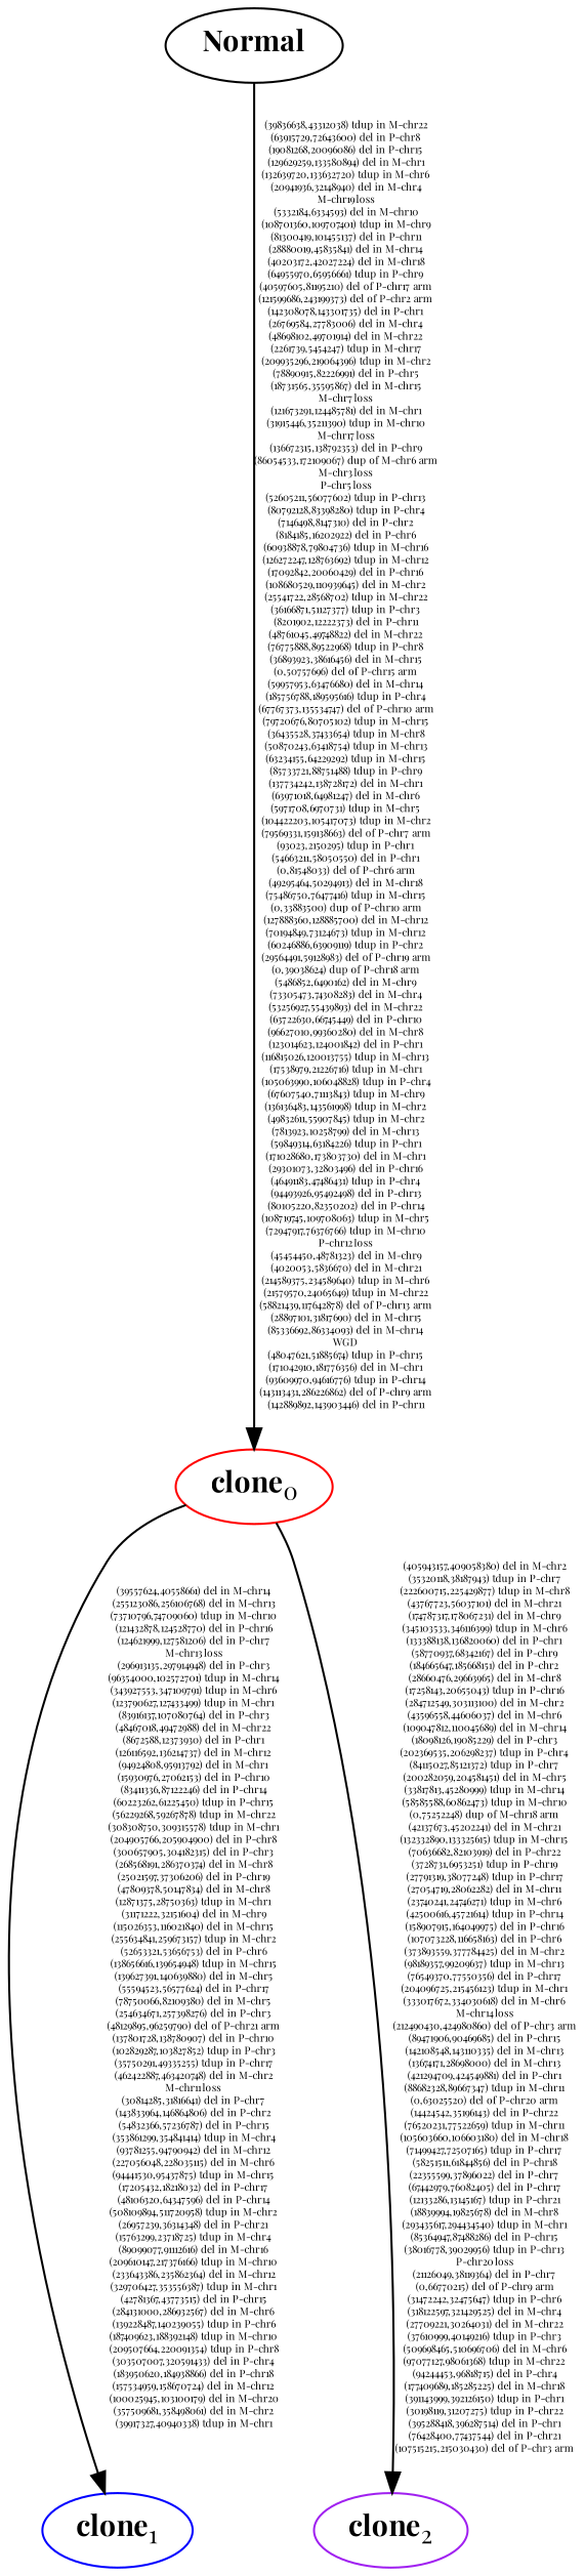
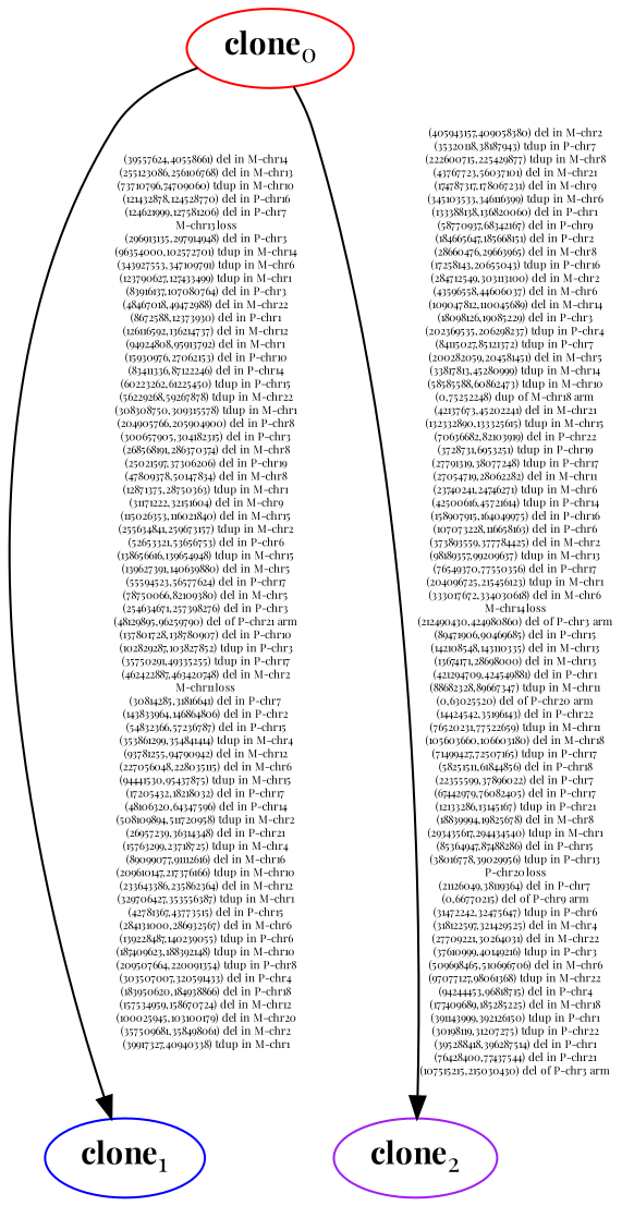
  digraph {
    nodesep=0.6
    splines=true
    fontname="Playfair Display"
    node [fontname="Playfair Display"]
    edge [fixedsize=true fontsize=5 fontname="Playfair Display"]
    n1 [color=blue label=<<B>clone</B><SUB>1</SUB>>]
    n2 [color=purple label=<<B>clone</B><SUB>2</SUB>>]
-   n3 [color=black label=<<B>Normal</B>>]
    n4 [color=red label=<<B>clone</B><SUB>0</SUB>>]
    subgraph sub_1 {
-     n3
      n4
      subgraph sub_2 {
        rank=same
        n1
        n2
      }
    }
-   n3 -> n4 [label="(39836638,43312038) tdup in M-chr22\n(63915729,72643600) del in P-chr8\n(19081268,20096086) del in P-chr15\n(129629259,133580894) del in M-chr1\n(132639720,133632720) tdup in M-chr6\n(20941936,32148940) del in M-chr4\nM-chr19 loss\n(5332184,6334593) del in M-chr10\n(108701360,109707401) tdup in M-chr9\n(81300419,101455137) del in P-chr11\n(28880019,45835841) del in M-chr14\n(40203172,42027224) del in M-chr18\n(64955970,65956661) tdup in P-chr9\n(40597605,81195210) del of P-chr17 arm\n(121599686,243199373) del of P-chr2 arm\n(142308078,143301735) del in P-chr1\n(26769584,27783006) del in M-chr4\n(48698102,49701914) del in M-chr22\n(2261739,5454247) tdup in M-chr17\n(209935296,219064396) tdup in M-chr2\n(78890915,82226991) del in P-chr5\n(18731565,35595867) del in M-chr15\nM-chr7 loss\n(121673291,124485781) del in M-chr1\n(31915446,35211390) tdup in M-chr10\nM-chr17 loss\n(136672315,138792353) del in P-chr9\n(86054533,172109067) dup of M-chr6 arm\nM-chr3 loss\nP-chr5 loss\n(52605211,56077602) tdup in P-chr13\n(80792128,83398280) tdup in P-chr4\n(7146498,8147310) del in P-chr2\n(8184185,16202922) del in P-chr6\n(60938878,79804736) tdup in M-chr16\n(126272247,128763692) tdup in M-chr12\n(17092842,20060429) del in P-chr16\n(108680529,110939645) del in M-chr2\n(25541722,28568702) tdup in M-chr22\n(36166871,51127377) tdup in P-chr3\n(8201902,12222373) del in P-chr11\n(48761045,49748822) del in M-chr22\n(76775888,89522968) tdup in P-chr8\n(36893923,38616456) del in M-chr15\n(0,50757696) del of P-chr15 arm\n(59957953,63476680) del in M-chr14\n(185756788,189595616) tdup in P-chr4\n(67767373,135534747) del of P-chr10 arm\n(79720676,80705102) tdup in M-chr15\n(36435528,37433654) tdup in M-chr8\n(50870243,63418754) tdup in M-chr13\n(63234155,64229292) tdup in M-chr15\n(85733721,88751488) tdup in P-chr9\n(137734242,138728172) del in M-chr1\n(63971018,64981247) del in M-chr6\n(5971708,6970731) tdup in M-chr5\n(104422203,105417073) tdup in M-chr2\n(79569331,159138663) del of P-chr7 arm\n(93023,2150295) tdup in P-chr1\n(54663211,58050550) del in P-chr1\n(0,81548033) del of P-chr6 arm\n(49295464,50294913) del in M-chr18\n(75486750,76477416) tdup in M-chr15\n(0,33883500) dup of P-chr10 arm\n(127888360,128885700) del in M-chr12\n(70194849,73124673) tdup in M-chr12\n(60246886,63909119) tdup in P-chr2\n(29564491,59128983) del of P-chr19 arm\n(0,39038624) dup of P-chr18 arm\n(5486852,6490162) del in M-chr9\n(73305473,74308283) del in M-chr4\n(53256927,55439893) del in M-chr22\n(63722630,66745449) del in P-chr10\n(96627010,99360280) del in M-chr8\n(123014623,124001842) del in P-chr1\n(116815026,120013755) tdup in M-chr13\n(17538979,21226716) tdup in M-chr1\n(105063990,106048828) tdup in P-chr4\n(67607540,71113843) tdup in M-chr9\n(136136483,143561998) tdup in M-chr2\n(49832611,55907845) tdup in M-chr2\n(7813923,10258799) del in M-chr13\n(59849314,63184226) tdup in P-chr1\n(171028680,173803730) del in M-chr1\n(29301073,32803496) del in P-chr16\n(46491183,47486431) tdup in P-chr4\n(94493926,95492498) del in P-chr13\n(80105220,82350202) del in P-chr14\n(108719745,109708063) tdup in M-chr5\n(72947917,76376766) tdup in M-chr10\nP-chr12 loss\n(45454450,48781323) del in M-chr9\n(4020053,5836670) del in M-chr21\n(214589375,234589640) tdup in M-chr6\n(21579570,24065649) tdup in M-chr22\n(58821439,117642878) del of P-chr13 arm\n(28897101,31817690) del in M-chr15\n(85336692,86334093) del in M-chr14\nWGD\n(48047621,51885674) tdup in P-chr15\n(171042910,181776356) del in M-chr1\n(93609970,94616776) tdup in P-chr14\n(143113431,286226862) del of P-chr9 arm\n(142889892,143903446) del in P-chr11"]
    n4 -> n1 [label="(39557624,40558661) del in M-chr14\n(255123086,256106768) del in M-chr13\n(73710796,74709060) tdup in M-chr10\n(121432878,124528770) del in P-chr16\n(124621999,127581206) del in P-chr7\nM-chr13 loss\n(296913135,297914948) del in P-chr3\n(96354000,102572701) tdup in M-chr14\n(343927553,347109791) tdup in M-chr6\n(123790627,127433499) tdup in M-chr1\n(83916137,107080764) del in P-chr3\n(48467018,49472988) del in M-chr22\n(8672588,12373930) del in P-chr1\n(126116592,136214737) del in M-chr12\n(94924808,95913792) del in M-chr1\n(15930976,27062153) del in P-chr10\n(83411336,87122246) del in P-chr14\n(60223262,61225450) tdup in P-chr15\n(56229268,59267878) tdup in M-chr22\n(308308750,309315578) tdup in M-chr1\n(204905766,205904900) del in P-chr8\n(300657905,304182315) del in P-chr3\n(268568191,286370374) del in M-chr8\n(25021597,37306206) del in P-chr19\n(47809378,50147834) del in M-chr8\n(12871375,28750363) tdup in M-chr1\n(31171222,32151604) del in M-chr9\n(115026353,116021840) del in M-chr15\n(255634841,259673157) tdup in M-chr2\n(52653321,53656753) del in P-chr6\n(138656616,139654948) tdup in M-chr15\n(139627391,140639880) del in M-chr5\n(55594523,56577624) del in P-chr17\n(78750066,82109380) del in M-chr5\n(254634671,257398276) del in P-chr3\n(48129895,96259790) del of P-chr21 arm\n(137801728,138780907) del in P-chr10\n(102829287,103827852) tdup in P-chr3\n(35750291,49335255) tdup in P-chr17\n(462422887,463420748) del in M-chr2\nM-chr11 loss\n(30814285,31816641) del in P-chr7\n(143833964,146864806) del in P-chr2\n(54832366,57236787) del in P-chr15\n(353861299,354841414) tdup in M-chr4\n(93781255,94790942) del in M-chr12\n(227056048,228035115) del in M-chr6\n(94441530,95437875) tdup in M-chr15\n(17205432,18218032) del in P-chr17\n(48106320,64347596) del in P-chr14\n(508109894,511720958) tdup in M-chr2\n(26957239,36314348) del in P-chr21\n(15763299,23718725) tdup in M-chr4\n(89099077,91112616) del in M-chr16\n(209610147,217376166) tdup in M-chr10\n(233643386,235862364) del in M-chr12\n(329706427,353556387) tdup in M-chr1\n(42781367,43773515) del in P-chr15\n(284131000,286932567) del in M-chr6\n(139228487,140239055) tdup in P-chr6\n(187409623,188392148) tdup in M-chr10\n(209507664,220091354) tdup in P-chr8\n(303507007,320591433) del in P-chr4\n(183950620,184938866) del in P-chr18\n(157534959,158670724) del in M-chr12\n(100025945,103100179) del in M-chr20\n(357509681,358498061) del in M-chr2\n(39917327,40940338) tdup in M-chr1"]
    n4 -> n2 [label="(405943157,409058380) del in M-chr2\n(35320118,38187943) tdup in P-chr7\n(222600715,225429877) tdup in M-chr8\n(43767723,56037101) del in M-chr21\n(174787317,178067231) del in M-chr9\n(345103533,346116399) tdup in M-chr6\n(133388138,136820060) del in P-chr1\n(58770937,68342167) del in P-chr9\n(184665647,185668151) del in P-chr2\n(28660476,29663965) del in M-chr8\n(17258143,20655043) tdup in P-chr16\n(284712549,303113100) del in M-chr2\n(43596558,44606037) del in M-chr6\n(109047812,110045689) del in M-chr14\n(18098126,19085229) del in P-chr3\n(202369535,206298237) tdup in P-chr4\n(84115027,85121372) tdup in P-chr7\n(200282059,204581451) del in M-chr5\n(33817813,45280999) tdup in M-chr14\n(58585588,60862473) tdup in M-chr10\n(0,75252248) dup of M-chr18 arm\n(42137673,45202241) del in M-chr21\n(132332890,133325615) tdup in M-chr15\n(70636682,82103919) del in P-chr22\n(3728731,6953251) tdup in P-chr19\n(27791319,38077248) tdup in P-chr17\n(27054719,28062282) del in M-chr11\n(23740241,24746271) tdup in M-chr6\n(42500616,45721614) tdup in P-chr14\n(158907915,164049975) del in P-chr16\n(107073228,116658163) del in P-chr6\n(373893559,377784425) del in M-chr2\n(98189357,99209637) tdup in M-chr13\n(76549370,77550356) del in P-chr17\n(204096725,215456123) tdup in M-chr1\n(333017672,334030618) del in M-chr6\nM-chr14 loss\n(212490430,424980860) del of P-chr3 arm\n(89471906,90469685) del in P-chr15\n(142108548,143110335) del in M-chr13\n(13674171,28698000) del in M-chr13\n(421294709,424549881) del in P-chr1\n(88682328,89667347) tdup in M-chr11\n(0,63025520) del of P-chr20 arm\n(14424542,35196143) del in P-chr22\n(76520231,77522659) tdup in M-chr11\n(105603660,106603180) del in M-chr18\n(71499427,72507165) tdup in P-chr17\n(58251511,61844856) del in P-chr18\n(22355599,37896022) del in P-chr7\n(67442979,76082405) del in P-chr17\n(12133286,13145167) tdup in P-chr21\n(18839994,19825678) del in M-chr8\n(293435617,294434540) tdup in M-chr1\n(85364947,87488286) del in P-chr15\n(38016778,39029956) tdup in P-chr13\nP-chr20 loss\n(21126049,38119364) del in P-chr7\n(0,66770215) del of P-chr9 arm\n(31472242,32475647) tdup in P-chr6\n(318122597,321429525) del in M-chr4\n(27709221,30264031) del in M-chr22\n(37610999,40149216) tdup in P-chr3\n(509698465,510696706) del in M-chr6\n(97077127,98061368) tdup in M-chr22\n(94244453,96818715) del in P-chr4\n(177409689,185285225) del in M-chr18\n(391143999,392126150) tdup in P-chr1\n(30198119,31207275) tdup in P-chr22\n(395288418,396287514) del in P-chr1\n(76428400,77437544) del in P-chr21\n(107515215,215030430) del of P-chr3 arm"]
  }
